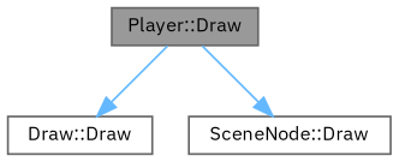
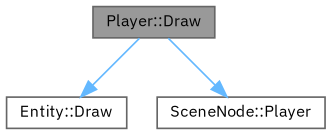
  digraph {
    fontname="IBM Plex Sans"
    rankdir=TB
    node [color=grey40 fillcolor=white fontname="IBM Plex Sans" fontsize=10 shape=box style=filled]
    edge [color=steelblue1 fontname="IBM Plex Sans" fontsize=10 labelfontname=Helvetica labelfontsize=10 style=solid]
    n1 [color=gray40 fillcolor=grey60 fontcolor=black height=0.2 label="Player::Draw" width=0.4]
-   n2 [height=0.2 label="Draw::Draw" width=0.4]
-   n3 [height=0.2 label="SceneNode::Draw" width=0.4]
+   n2 [height=0.2 label="Entity::Draw" width=0.4]
+   n3 [height=0.2 label="SceneNode::Player" width=0.4]
    n1 -> n2
    n1 -> n3
  }
